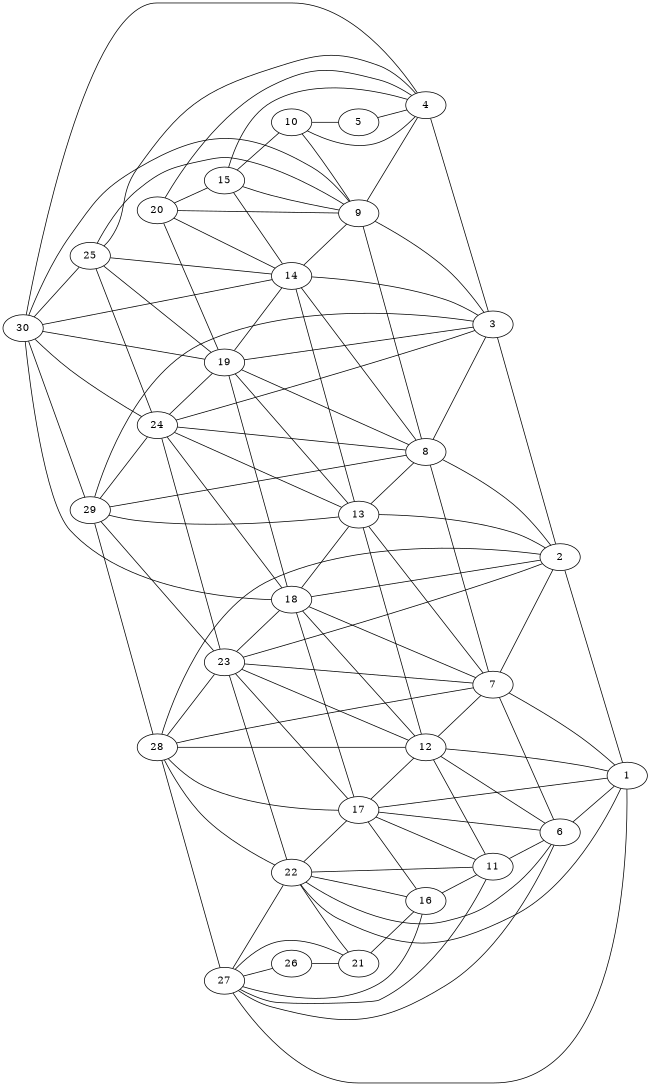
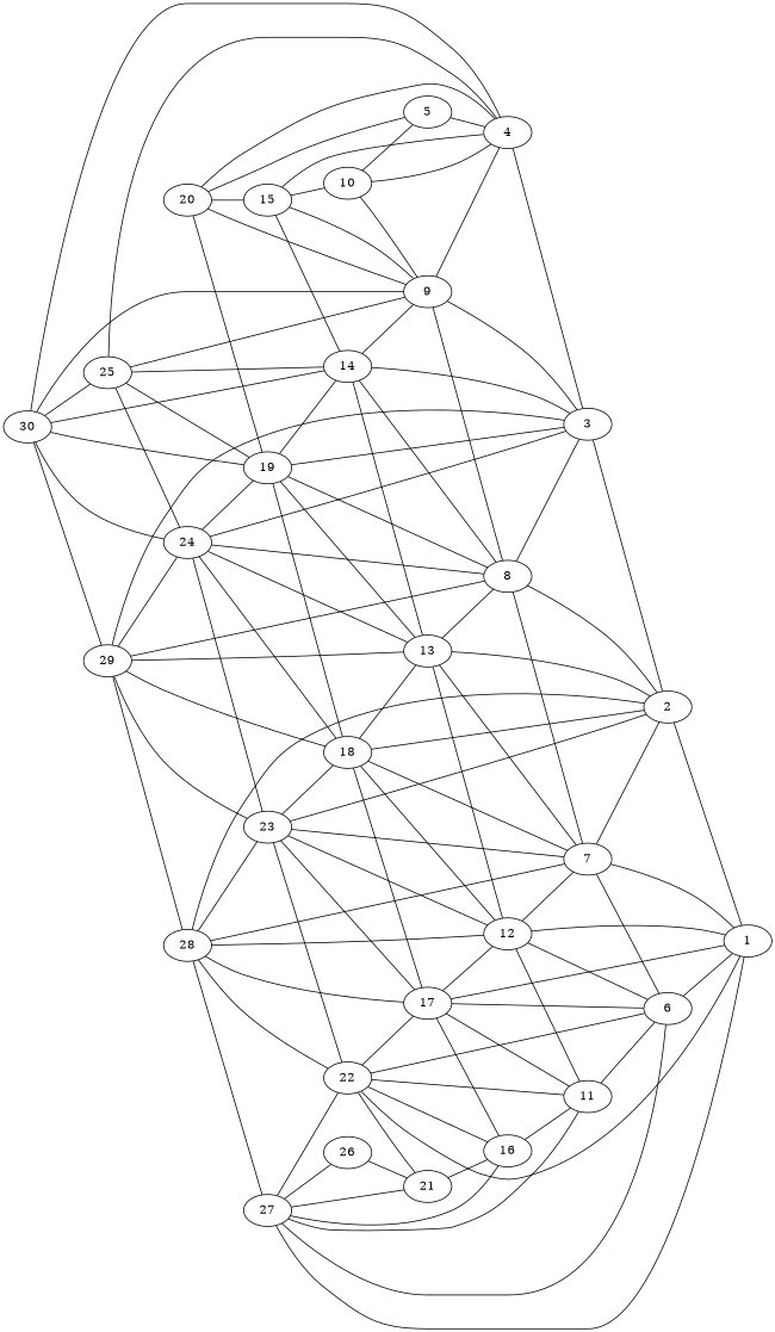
  graph {
    rankdir=LR
    n1 [label=1]
    n2 [label=2]
    n3 [label=3]
    n4 [label=4]
    n5 [label=5]
    n6 [label=6]
    n7 [label=7]
    n8 [label=8]
    n9 [label=9]
    n10 [label=10]
    n11 [label=11]
    n12 [label=12]
    n13 [label=13]
    n14 [label=14]
    n15 [label=15]
    n16 [label=16]
    n17 [label=17]
    n18 [label=18]
    n19 [label=19]
    n20 [label=20]
    n21 [label=21]
    n22 [label=22]
    n23 [label=23]
    n24 [label=24]
    n25 [label=25]
    n26 [label=26]
    n27 [label=27]
    n28 [label=28]
    n29 [label=29]
    n30 [label=30]
    n2 -- n1
    n3 -- n2
    n4 -- n3
    n5 -- n4
    n6 -- n1
    n7 -- n1
    n7 -- n2
    n7 -- n6
    n8 -- n2
    n8 -- n3
    n8 -- n7
    n9 -- n3
    n9 -- n4
    n9 -- n8
    n10 -- n4
    n10 -- n5
    n10 -- n9
    n11 -- n6
    n12 -- n1
    n12 -- n6
    n12 -- n7
    n12 -- n11
    n13 -- n2
    n13 -- n7
    n13 -- n8
    n13 -- n12
    n14 -- n3
    n14 -- n8
    n14 -- n9
    n14 -- n13
    n15 -- n4
    n15 -- n9
    n15 -- n10
    n15 -- n14
    n16 -- n11
    n17 -- n1
    n17 -- n6
    n17 -- n11
    n17 -- n12
    n17 -- n16
    n18 -- n2
    n18 -- n7
    n18 -- n12
    n18 -- n13
    n18 -- n17
    n19 -- n3
    n19 -- n8
    n19 -- n13
    n19 -- n14
    n19 -- n18
    n20 -- n4
    n20 -- n9
-   n20 -- n14
+   n20 -- n5
    n20 -- n15
    n20 -- n19
    n21 -- n16
    n22 -- n1
    n22 -- n6
    n22 -- n11
    n22 -- n16
    n22 -- n17
    n22 -- n21
    n23 -- n2
    n23 -- n7
    n23 -- n12
    n23 -- n17
    n23 -- n18
    n23 -- n22
    n24 -- n3
    n24 -- n8
    n24 -- n13
    n24 -- n18
    n24 -- n19
    n24 -- n23
    n25 -- n4
    n25 -- n9
    n25 -- n14
    n25 -- n19
    n25 -- n24
    n26 -- n21
    n27 -- n1
    n27 -- n6
    n27 -- n11
    n27 -- n16
    n27 -- n21
    n27 -- n22
    n27 -- n26
    n28 -- n2
    n28 -- n7
    n28 -- n12
    n28 -- n17
    n28 -- n22
    n28 -- n23
    n28 -- n27
    n29 -- n3
    n29 -- n8
    n29 -- n13
-   n30 -- n18
+   n29 -- n18
    n29 -- n23
    n29 -- n24
    n29 -- n28
    n30 -- n4
    n30 -- n9
    n30 -- n14
    n30 -- n19
    n30 -- n24
    n30 -- n25
    n30 -- n29
  }
